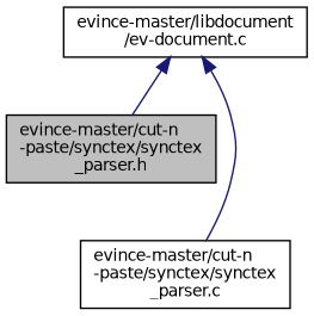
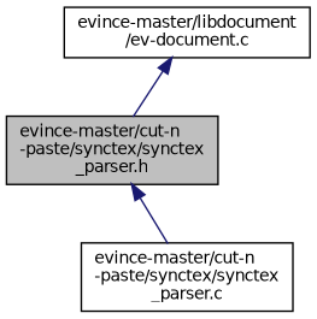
  digraph {
    node [color=black fillcolor=white fontname=Helvetica fontsize=10 shape=record style=filled]
    edge [color=midnightblue dir=back fontname=Helvetica fontsize=10 labelfontname=Helvetica labelfontsize=10 style=solid]
    n1 [fillcolor=grey75 fontcolor=black height=0.2 label="evince-master/cut-n\l-paste/synctex/synctex\l_parser.h" width=0.4]
    n2 [height=0.2 label="evince-master/cut-n\l-paste/synctex/synctex\l_parser.c" width=0.4]
    n3 [height=0.2 label="evince-master/libdocument\l/ev-document.c" width=0.4]
-   n3 -> n2
+   n1 -> n2
    n3 -> n1
  }
